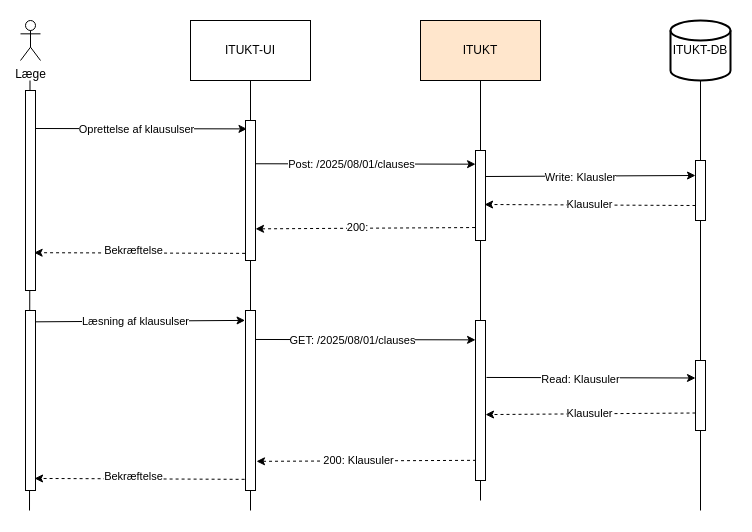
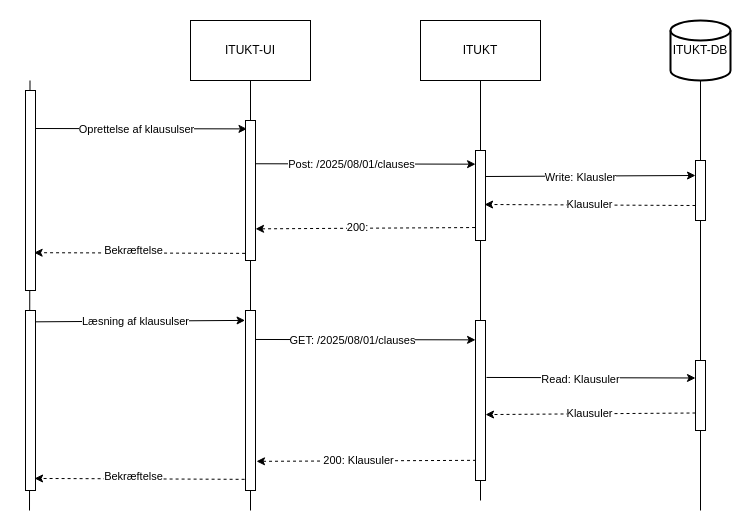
  <mxCell id="0" />
  <mxCell id="1" parent="0" />
- <mxCell id="2" value="ITUKT" style="rounded=0;whiteSpace=wrap;html=1;fillColor=#ffe6cc;" vertex="1" parent="1"><mxGeometry x="420" y="20" width="120" height="60" as="geometry" /></mxCell>
+ <mxCell id="2" value="ITUKT" style="rounded=0;whiteSpace=wrap;html=1;" vertex="1" parent="1"><mxGeometry x="420" y="20" width="120" height="60" as="geometry" /></mxCell>
  <mxCell id="3" value="" style="endArrow=none;html=1;rounded=0;entryX=0.5;entryY=1;entryDx=0;entryDy=0;" edge="1" parent="1" source="45" target="2"><mxGeometry width="50" height="50" relative="1" as="geometry"><mxPoint x="480" y="500" as="sourcePoint" /><mxPoint x="480" y="70" as="targetPoint" /></mxGeometry></mxCell>
  <mxCell id="4" value="" style="endArrow=none;html=1;rounded=0;entryX=0.5;entryY=1;entryDx=0;entryDy=0;" edge="1" parent="1" source="28"><mxGeometry width="50" height="50" relative="1" as="geometry"><mxPoint x="700" y="510" as="sourcePoint" /><mxPoint x="700" y="80" as="targetPoint" /></mxGeometry></mxCell>
  <mxCell id="5" value="ITUKT-DB" style="strokeWidth=2;html=1;shape=mxgraph.flowchart.database;whiteSpace=wrap;" vertex="1" parent="1"><mxGeometry x="670" y="20" width="60" height="60" as="geometry" /></mxCell>
  <mxCell id="6" value="" style="endArrow=classic;html=1;rounded=0;entryX=0;entryY=0.25;entryDx=0;entryDy=0;exitX=0.91;exitY=0.289;exitDx=0;exitDy=0;exitPerimeter=0;" edge="1" parent="1" source="45" target="28"><mxGeometry width="50" height="50" relative="1" as="geometry"><mxPoint x="480" y="185" as="sourcePoint" /><mxPoint x="690" y="210" as="targetPoint" /></mxGeometry></mxCell>
  <mxCell id="7" value="Write: Klausler" style="edgeLabel;html=1;align=center;verticalAlign=middle;resizable=0;points=[];" vertex="1" connectable="0" parent="6"><mxGeometry x="-0.178" y="-1" relative="1" as="geometry"><mxPoint x="8" as="offset" /></mxGeometry></mxCell>
  <mxCell id="8" value="" style="endArrow=none;html=1;rounded=0;entryX=0.5;entryY=1;entryDx=0;entryDy=0;" edge="1" parent="1"><mxGeometry width="50" height="50" relative="1" as="geometry"><mxPoint x="29" y="510" as="sourcePoint" /><mxPoint x="29.5" y="80" as="targetPoint" /></mxGeometry></mxCell>
  <mxCell id="9" value="" style="endArrow=classic;html=1;rounded=0;exitX=0.91;exitY=0.19;exitDx=0;exitDy=0;exitPerimeter=0;entryX=0.148;entryY=0.06;entryDx=0;entryDy=0;entryPerimeter=0;" edge="1" parent="1" source="41" target="47"><mxGeometry width="50" height="50" relative="1" as="geometry"><mxPoint x="90" y="140" as="sourcePoint" /><mxPoint x="210" y="150" as="targetPoint" /></mxGeometry></mxCell>
  <mxCell id="10" value="Oprettelse af klausulser" style="edgeLabel;html=1;align=center;verticalAlign=middle;resizable=0;points=[];" vertex="1" connectable="0" parent="9"><mxGeometry x="-0.046" y="-2" relative="1" as="geometry"><mxPoint y="-2" as="offset" /></mxGeometry></mxCell>
  <mxCell id="11" value="" style="endArrow=classic;html=1;rounded=0;dashed=1;entryX=0.91;entryY=0.933;entryDx=0;entryDy=0;entryPerimeter=0;exitX=-0.09;exitY=0.938;exitDx=0;exitDy=0;exitPerimeter=0;" edge="1" parent="1" source="40" target="38"><mxGeometry width="50" height="50" relative="1" as="geometry"><mxPoint x="250" y="479" as="sourcePoint" /><mxPoint x="30" y="479" as="targetPoint" /></mxGeometry></mxCell>
  <mxCell id="12" value="Bekræftelse" style="edgeLabel;html=1;align=center;verticalAlign=middle;resizable=0;points=[];" vertex="1" connectable="0" parent="11"><mxGeometry x="0.064" y="-3" relative="1" as="geometry"><mxPoint as="offset" /></mxGeometry></mxCell>
  <mxCell id="13" value="ITUKT-UI" style="rounded=0;whiteSpace=wrap;html=1;" vertex="1" parent="1"><mxGeometry x="190" y="20" width="120" height="60" as="geometry" /></mxCell>
  <mxCell id="14" value="" style="endArrow=none;html=1;rounded=0;entryX=0.5;entryY=1;entryDx=0;entryDy=0;" edge="1" parent="1" source="47"><mxGeometry width="50" height="50" relative="1" as="geometry"><mxPoint x="250" y="510" as="sourcePoint" /><mxPoint x="250" y="80" as="targetPoint" /></mxGeometry></mxCell>
  <mxCell id="15" value="" style="endArrow=classic;html=1;rounded=0;exitX=0.862;exitY=0.309;exitDx=0;exitDy=0;exitPerimeter=0;entryX=0.005;entryY=0.152;entryDx=0;entryDy=0;entryPerimeter=0;" edge="1" parent="1" source="47" target="45"><mxGeometry width="50" height="50" relative="1" as="geometry"><mxPoint x="270" y="170" as="sourcePoint" /><mxPoint x="480" y="150" as="targetPoint" /></mxGeometry></mxCell>
  <mxCell id="16" value="Post:&amp;nbsp;/2025/08/01/clauses" style="edgeLabel;html=1;align=center;verticalAlign=middle;resizable=0;points=[];" vertex="1" connectable="0" parent="15"><mxGeometry x="-0.165" relative="1" as="geometry"><mxPoint x="5" as="offset" /></mxGeometry></mxCell>
  <mxCell id="17" value="" style="endArrow=classic;html=1;rounded=0;dashed=1;entryX=1.005;entryY=0.774;entryDx=0;entryDy=0;entryPerimeter=0;exitX=-0.043;exitY=0.856;exitDx=0;exitDy=0;exitPerimeter=0;" edge="1" parent="1" source="45" target="47"><mxGeometry width="50" height="50" relative="1" as="geometry"><mxPoint x="440" y="270" as="sourcePoint" /><mxPoint x="280" y="260" as="targetPoint" /></mxGeometry></mxCell>
  <mxCell id="18" value="200:" style="edgeLabel;html=1;align=center;verticalAlign=middle;resizable=0;points=[];" vertex="1" connectable="0" parent="17"><mxGeometry x="0.174" y="-1" relative="1" as="geometry"><mxPoint x="11" as="offset" /></mxGeometry></mxCell>
  <mxCell id="19" value="" style="endArrow=classic;html=1;rounded=0;exitX=0.957;exitY=0.063;exitDx=0;exitDy=0;exitPerimeter=0;entryX=-0.043;entryY=0.055;entryDx=0;entryDy=0;entryPerimeter=0;" edge="1" parent="1" source="38" target="40"><mxGeometry width="50" height="50" relative="1" as="geometry"><mxPoint x="70" y="350" as="sourcePoint" /><mxPoint x="250" y="319" as="targetPoint" /></mxGeometry></mxCell>
  <mxCell id="20" value="Læsning af klausulser" style="edgeLabel;html=1;align=center;verticalAlign=middle;resizable=0;points=[];" vertex="1" connectable="0" parent="19"><mxGeometry x="-0.046" y="-2" relative="1" as="geometry"><mxPoint y="-2" as="offset" /></mxGeometry></mxCell>
  <mxCell id="21" value="" style="endArrow=classic;html=1;rounded=0;entryX=0.005;entryY=0.121;entryDx=0;entryDy=0;entryPerimeter=0;exitX=0.957;exitY=0.161;exitDx=0;exitDy=0;exitPerimeter=0;" edge="1" parent="1" source="40" target="37"><mxGeometry width="50" height="50" relative="1" as="geometry"><mxPoint x="290" y="380" as="sourcePoint" /><mxPoint x="460" y="350" as="targetPoint" /></mxGeometry></mxCell>
  <mxCell id="22" value="GET:&amp;nbsp;/2025/08/01/clauses" style="edgeLabel;html=1;align=center;verticalAlign=middle;resizable=0;points=[];" vertex="1" connectable="0" parent="21"><mxGeometry x="-0.165" relative="1" as="geometry"><mxPoint x="5" as="offset" /></mxGeometry></mxCell>
  <mxCell id="23" value="" style="endArrow=classic;html=1;rounded=0;entryX=0;entryY=0.25;entryDx=0;entryDy=0;exitX=1.1;exitY=0.356;exitDx=0;exitDy=0;exitPerimeter=0;" edge="1" parent="1" source="37" target="35"><mxGeometry width="50" height="50" relative="1" as="geometry"><mxPoint x="480" y="380" as="sourcePoint" /><mxPoint x="690" y="370" as="targetPoint" /></mxGeometry></mxCell>
  <mxCell id="24" value="Read: Klausuler" style="edgeLabel;html=1;align=center;verticalAlign=middle;resizable=0;points=[];" vertex="1" connectable="0" parent="23"><mxGeometry x="-0.178" y="-1" relative="1" as="geometry"><mxPoint x="8" as="offset" /></mxGeometry></mxCell>
  <mxCell id="25" value="" style="endArrow=classic;html=1;rounded=0;dashed=1;exitX=0;exitY=0.75;exitDx=0;exitDy=0;entryX=1.005;entryY=0.588;entryDx=0;entryDy=0;entryPerimeter=0;" edge="1" parent="1" source="35" target="37"><mxGeometry width="50" height="50" relative="1" as="geometry"><mxPoint x="700" y="420" as="sourcePoint" /><mxPoint x="480" y="413" as="targetPoint" /></mxGeometry></mxCell>
  <mxCell id="26" value="Klausuler" style="edgeLabel;html=1;align=center;verticalAlign=middle;resizable=0;points=[];" vertex="1" connectable="0" parent="25"><mxGeometry x="-0.178" y="-1" relative="1" as="geometry"><mxPoint x="-20" as="offset" /></mxGeometry></mxCell>
  <mxCell id="27" value="" style="endArrow=none;html=1;rounded=0;entryX=0.5;entryY=1;entryDx=0;entryDy=0;" edge="1" parent="1" source="35" target="28"><mxGeometry width="50" height="50" relative="1" as="geometry"><mxPoint x="700" y="510" as="sourcePoint" /><mxPoint x="700" y="80" as="targetPoint" /></mxGeometry></mxCell>
  <mxCell id="28" value="" style="rounded=0;whiteSpace=wrap;html=1;" vertex="1" parent="1"><mxGeometry x="695" y="160" width="10" height="60" as="geometry" /></mxCell>
- <mxCell id="29" value="Læge" style="shape=umlActor;verticalLabelPosition=bottom;verticalAlign=top;html=1;outlineConnect=0;" vertex="1" parent="1"><mxGeometry x="20" y="20" width="20" height="40" as="geometry" /></mxCell>
  <mxCell id="30" value="" style="endArrow=classic;html=1;rounded=0;dashed=1;entryX=0.862;entryY=0.811;entryDx=0;entryDy=0;entryPerimeter=0;exitX=-0.043;exitY=0.949;exitDx=0;exitDy=0;exitPerimeter=0;" edge="1" parent="1" source="47" target="41"><mxGeometry width="50" height="50" relative="1" as="geometry"><mxPoint x="250" y="279.5" as="sourcePoint" /><mxPoint x="60" y="280" as="targetPoint" /></mxGeometry></mxCell>
  <mxCell id="31" value="Bekræftelse" style="edgeLabel;html=1;align=center;verticalAlign=middle;resizable=0;points=[];" vertex="1" connectable="0" parent="30"><mxGeometry x="0.064" y="-3" relative="1" as="geometry"><mxPoint as="offset" /></mxGeometry></mxCell>
  <mxCell id="32" value="" style="endArrow=classic;html=1;rounded=0;dashed=1;exitX=0.052;exitY=0.874;exitDx=0;exitDy=0;exitPerimeter=0;entryX=1.1;entryY=0.838;entryDx=0;entryDy=0;entryPerimeter=0;" edge="1" parent="1" source="37" target="40"><mxGeometry width="50" height="50" relative="1" as="geometry"><mxPoint x="470" y="460" as="sourcePoint" /><mxPoint x="250" y="460" as="targetPoint" /></mxGeometry></mxCell>
  <mxCell id="33" value="200: Klausuler" style="edgeLabel;html=1;align=center;verticalAlign=middle;resizable=0;points=[];" vertex="1" connectable="0" parent="32"><mxGeometry x="0.174" y="-1" relative="1" as="geometry"><mxPoint x="11" as="offset" /></mxGeometry></mxCell>
  <mxCell id="34" value="" style="endArrow=none;html=1;rounded=0;entryX=0.5;entryY=1;entryDx=0;entryDy=0;" edge="1" parent="1" target="35"><mxGeometry width="50" height="50" relative="1" as="geometry"><mxPoint x="700" y="510" as="sourcePoint" /><mxPoint x="700" y="250" as="targetPoint" /></mxGeometry></mxCell>
  <mxCell id="35" value="" style="rounded=0;whiteSpace=wrap;html=1;" vertex="1" parent="1"><mxGeometry x="695" y="360" width="10" height="70" as="geometry" /></mxCell>
  <mxCell id="36" value="" style="endArrow=none;html=1;rounded=0;entryX=0.5;entryY=1;entryDx=0;entryDy=0;" edge="1" parent="1" target="37"><mxGeometry width="50" height="50" relative="1" as="geometry"><mxPoint x="480" y="500" as="sourcePoint" /><mxPoint x="480" y="80" as="targetPoint" /></mxGeometry></mxCell>
  <mxCell id="37" value="" style="rounded=0;whiteSpace=wrap;html=1;" vertex="1" parent="1"><mxGeometry x="475" y="320" width="10" height="160" as="geometry" /></mxCell>
  <mxCell id="38" value="" style="rounded=0;whiteSpace=wrap;html=1;" vertex="1" parent="1"><mxGeometry x="25" y="310" width="10" height="180" as="geometry" /></mxCell>
  <mxCell id="39" value="" style="endArrow=none;html=1;rounded=0;entryX=0.5;entryY=1;entryDx=0;entryDy=0;" edge="1" parent="1" target="40"><mxGeometry width="50" height="50" relative="1" as="geometry"><mxPoint x="250" y="510" as="sourcePoint" /><mxPoint x="250" y="80" as="targetPoint" /></mxGeometry></mxCell>
  <mxCell id="40" value="" style="rounded=0;whiteSpace=wrap;html=1;" vertex="1" parent="1"><mxGeometry x="245" y="310" width="10" height="180" as="geometry" /></mxCell>
  <mxCell id="41" value="" style="rounded=0;whiteSpace=wrap;html=1;" vertex="1" parent="1"><mxGeometry x="25" y="90" width="10" height="200" as="geometry" /></mxCell>
  <mxCell id="42" value="" style="endArrow=classic;html=1;rounded=0;dashed=1;exitX=0;exitY=0.75;exitDx=0;exitDy=0;entryX=0.91;entryY=0.6;entryDx=0;entryDy=0;entryPerimeter=0;" edge="1" parent="1" source="28" target="45"><mxGeometry width="50" height="50" relative="1" as="geometry"><mxPoint x="685" y="279.5" as="sourcePoint" /><mxPoint x="530" y="220" as="targetPoint" /></mxGeometry></mxCell>
  <mxCell id="43" value="Klausuler" style="edgeLabel;html=1;align=center;verticalAlign=middle;resizable=0;points=[];" vertex="1" connectable="0" parent="42"><mxGeometry x="-0.178" y="-1" relative="1" as="geometry"><mxPoint x="-20" as="offset" /></mxGeometry></mxCell>
  <mxCell id="44" value="" style="endArrow=none;html=1;rounded=0;entryX=0.5;entryY=1;entryDx=0;entryDy=0;" edge="1" parent="1" source="37" target="45"><mxGeometry width="50" height="50" relative="1" as="geometry"><mxPoint x="480" y="320" as="sourcePoint" /><mxPoint x="480" y="80" as="targetPoint" /></mxGeometry></mxCell>
  <mxCell id="45" value="" style="rounded=0;whiteSpace=wrap;html=1;" vertex="1" parent="1"><mxGeometry x="475" y="150" width="10" height="90" as="geometry" /></mxCell>
  <mxCell id="46" value="" style="endArrow=none;html=1;rounded=0;entryX=0.5;entryY=1;entryDx=0;entryDy=0;" edge="1" parent="1" source="40" target="47"><mxGeometry width="50" height="50" relative="1" as="geometry"><mxPoint x="250" y="310" as="sourcePoint" /><mxPoint x="250" y="80" as="targetPoint" /></mxGeometry></mxCell>
  <mxCell id="47" value="" style="rounded=0;whiteSpace=wrap;html=1;" vertex="1" parent="1"><mxGeometry x="245" y="120" width="10" height="140" as="geometry" /></mxCell>
